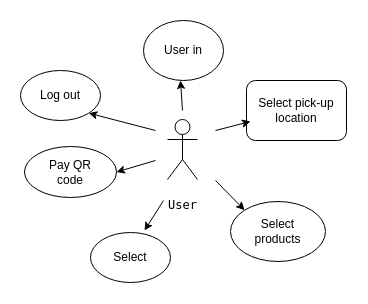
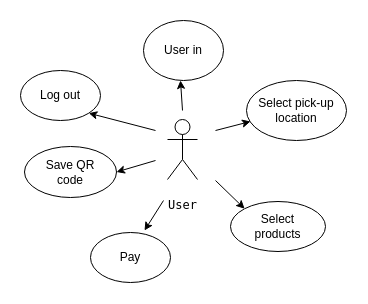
  <mxCell id="0" />
  <mxCell id="1" parent="0" />
  <mxCell id="2" value="&lt;pre id=&quot;tw-target-text&quot;&gt;&lt;span tabindex=&quot;0&quot; lang=&quot;en&quot;&gt;User&lt;/span&gt;&lt;/pre&gt;" style="shape=umlActor;verticalLabelPosition=bottom;labelBackgroundColor=#ffffff;verticalAlign=top;html=1;outlineConnect=0;" vertex="1" parent="1"><mxGeometry x="167" y="119" width="30" height="60" as="geometry" /></mxCell>
  <mxCell id="3" value="Log out" style="ellipse;whiteSpace=wrap;html=1;" vertex="1" parent="1"><mxGeometry x="20" y="70" width="80" height="50" as="geometry" /></mxCell>
  <mxCell id="4" value="User in&lt;br&gt;" style="ellipse;whiteSpace=wrap;html=1;" vertex="1" parent="1"><mxGeometry x="143" y="20" width="80" height="60" as="geometry" /></mxCell>
- <mxCell id="5" value="&lt;span&gt;Select pick-up location&lt;/span&gt;&lt;br&gt;" style="whiteSpace=wrap;html=1;rounded=1;" vertex="1" parent="1"><mxGeometry x="246" y="80" width="100" height="60" as="geometry" /></mxCell>
- <mxCell id="6" value="Select &lt;br&gt;products" style="ellipse;whiteSpace=wrap;html=1;" vertex="1" parent="1"><mxGeometry x="230" y="201" width="95" height="60" as="geometry" /></mxCell>
- <mxCell id="7" value="Select" style="ellipse;whiteSpace=wrap;html=1;" vertex="1" parent="1"><mxGeometry x="90" y="232" width="80" height="50" as="geometry" /></mxCell>
- <mxCell id="8" value="Pay QR &lt;br&gt;code" style="ellipse;whiteSpace=wrap;html=1;" vertex="1" parent="1"><mxGeometry x="24" y="146" width="92" height="51" as="geometry" /></mxCell>
+ <mxCell id="5" value="&lt;span&gt;Select pick-up location&lt;/span&gt;&lt;br&gt;" style="ellipse;whiteSpace=wrap;html=1;" vertex="1" parent="1"><mxGeometry x="246" y="80" width="100" height="60" as="geometry" /></mxCell>
+ <mxCell id="6" value="Select &lt;br&gt;products" style="ellipse;whiteSpace=wrap;html=1;" vertex="1" parent="1"><mxGeometry x="230" y="201" width="95" height="50" as="geometry" /></mxCell>
+ <mxCell id="7" value="Pay" style="ellipse;whiteSpace=wrap;html=1;" vertex="1" parent="1"><mxGeometry x="90" y="232" width="80" height="50" as="geometry" /></mxCell>
+ <mxCell id="8" value="Save QR &lt;br&gt;code" style="ellipse;whiteSpace=wrap;html=1;" vertex="1" parent="1"><mxGeometry x="24" y="146" width="92" height="51" as="geometry" /></mxCell>
  <mxCell id="9" value="" style="endArrow=classic;html=1;entryX=0.04;entryY=0.683;entryDx=0;entryDy=0;entryPerimeter=0;" edge="1" parent="1" target="5"><mxGeometry width="50" height="50" relative="1" as="geometry"><mxPoint x="215" y="130" as="sourcePoint" /><mxPoint x="85" y="300" as="targetPoint" /><Array as="points" /></mxGeometry></mxCell>
  <mxCell id="10" value="" style="endArrow=classic;html=1;entryX=0;entryY=0;entryDx=0;entryDy=0;" edge="1" parent="1" target="6"><mxGeometry width="50" height="50" relative="1" as="geometry"><mxPoint x="215" y="180" as="sourcePoint" /><mxPoint x="85" y="300" as="targetPoint" /></mxGeometry></mxCell>
  <mxCell id="11" value="" style="endArrow=classic;html=1;entryX=1;entryY=0.5;entryDx=0;entryDy=0;" edge="1" parent="1" target="8"><mxGeometry width="50" height="50" relative="1" as="geometry"><mxPoint x="155" y="160" as="sourcePoint" /><mxPoint x="85" y="300" as="targetPoint" /></mxGeometry></mxCell>
  <mxCell id="12" value="" style="endArrow=classic;html=1;entryX=0.7;entryY=-0.04;entryDx=0;entryDy=0;entryPerimeter=0;" edge="1" parent="1"><mxGeometry width="50" height="50" relative="1" as="geometry"><mxPoint x="163" y="200" as="sourcePoint" /><mxPoint x="144" y="230" as="targetPoint" /></mxGeometry></mxCell>
  <mxCell id="13" value="" style="endArrow=classic;html=1;entryX=1;entryY=1;entryDx=0;entryDy=0;" edge="1" parent="1" target="3"><mxGeometry width="50" height="50" relative="1" as="geometry"><mxPoint x="155" y="130" as="sourcePoint" /><mxPoint x="75" y="300" as="targetPoint" /></mxGeometry></mxCell>
  <mxCell id="14" value="" style="endArrow=classic;html=1;entryX=0.5;entryY=1;entryDx=0;entryDy=0;" edge="1" parent="1"><mxGeometry width="50" height="50" relative="1" as="geometry"><mxPoint x="182" y="110" as="sourcePoint" /><mxPoint x="180" y="80" as="targetPoint" /></mxGeometry></mxCell>
